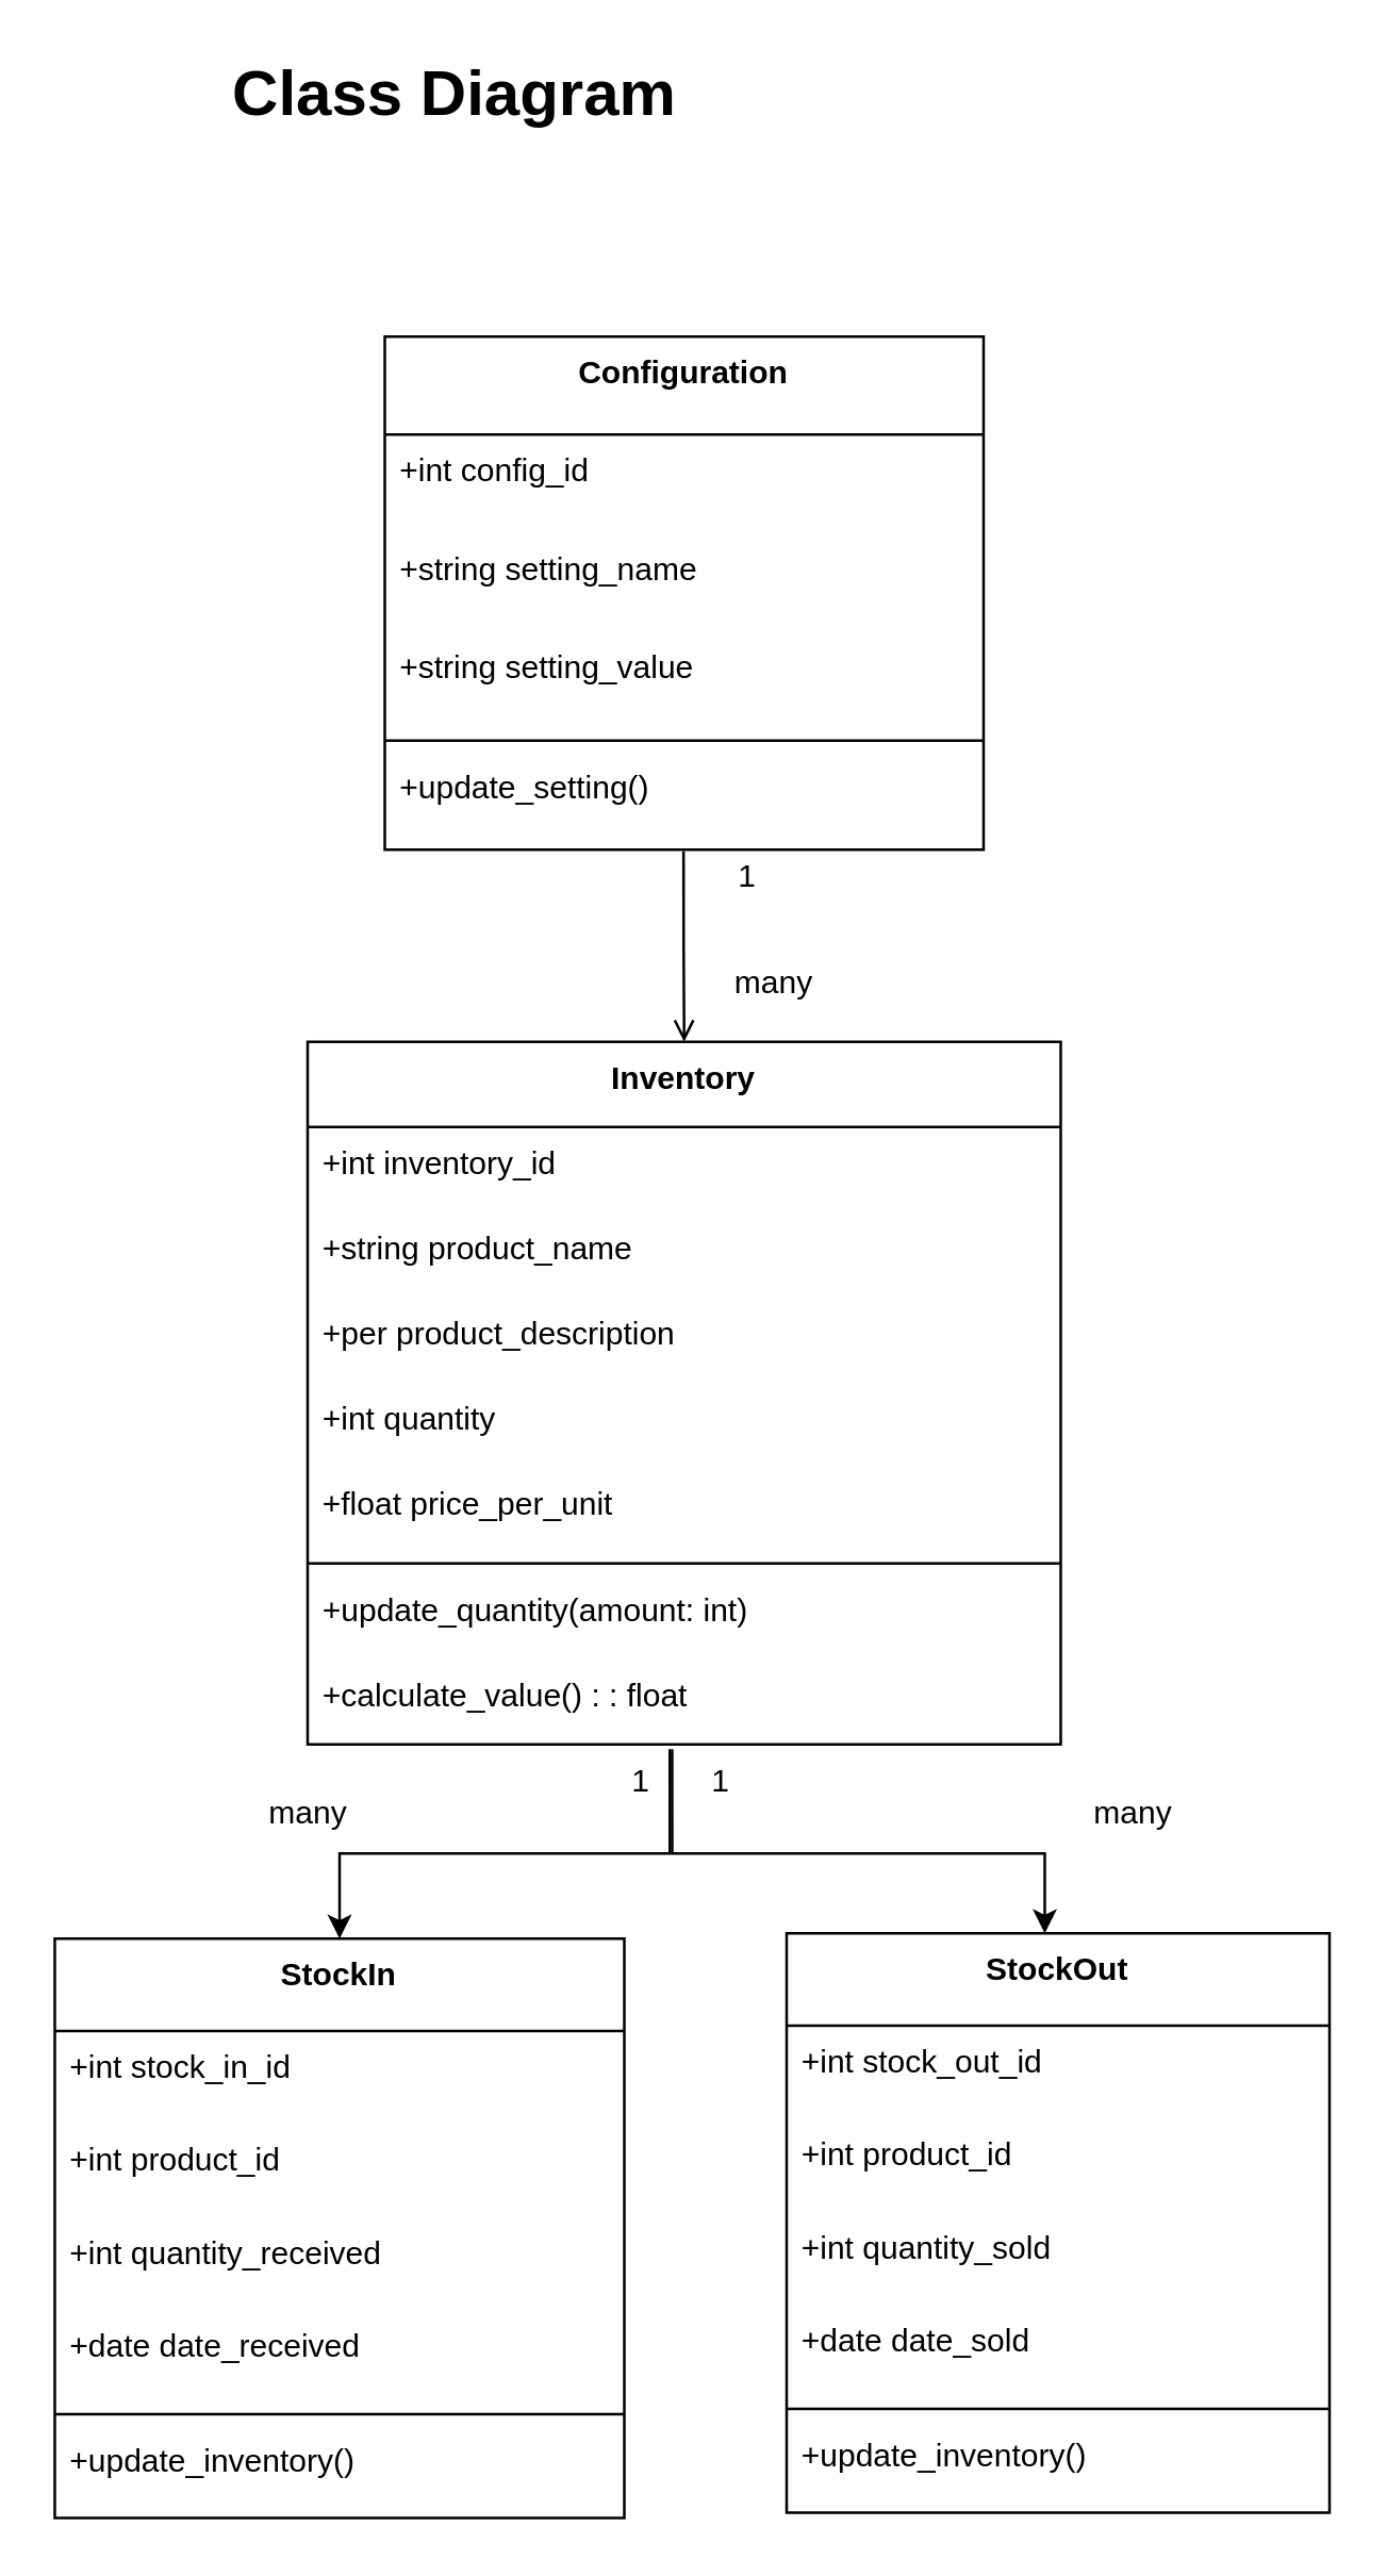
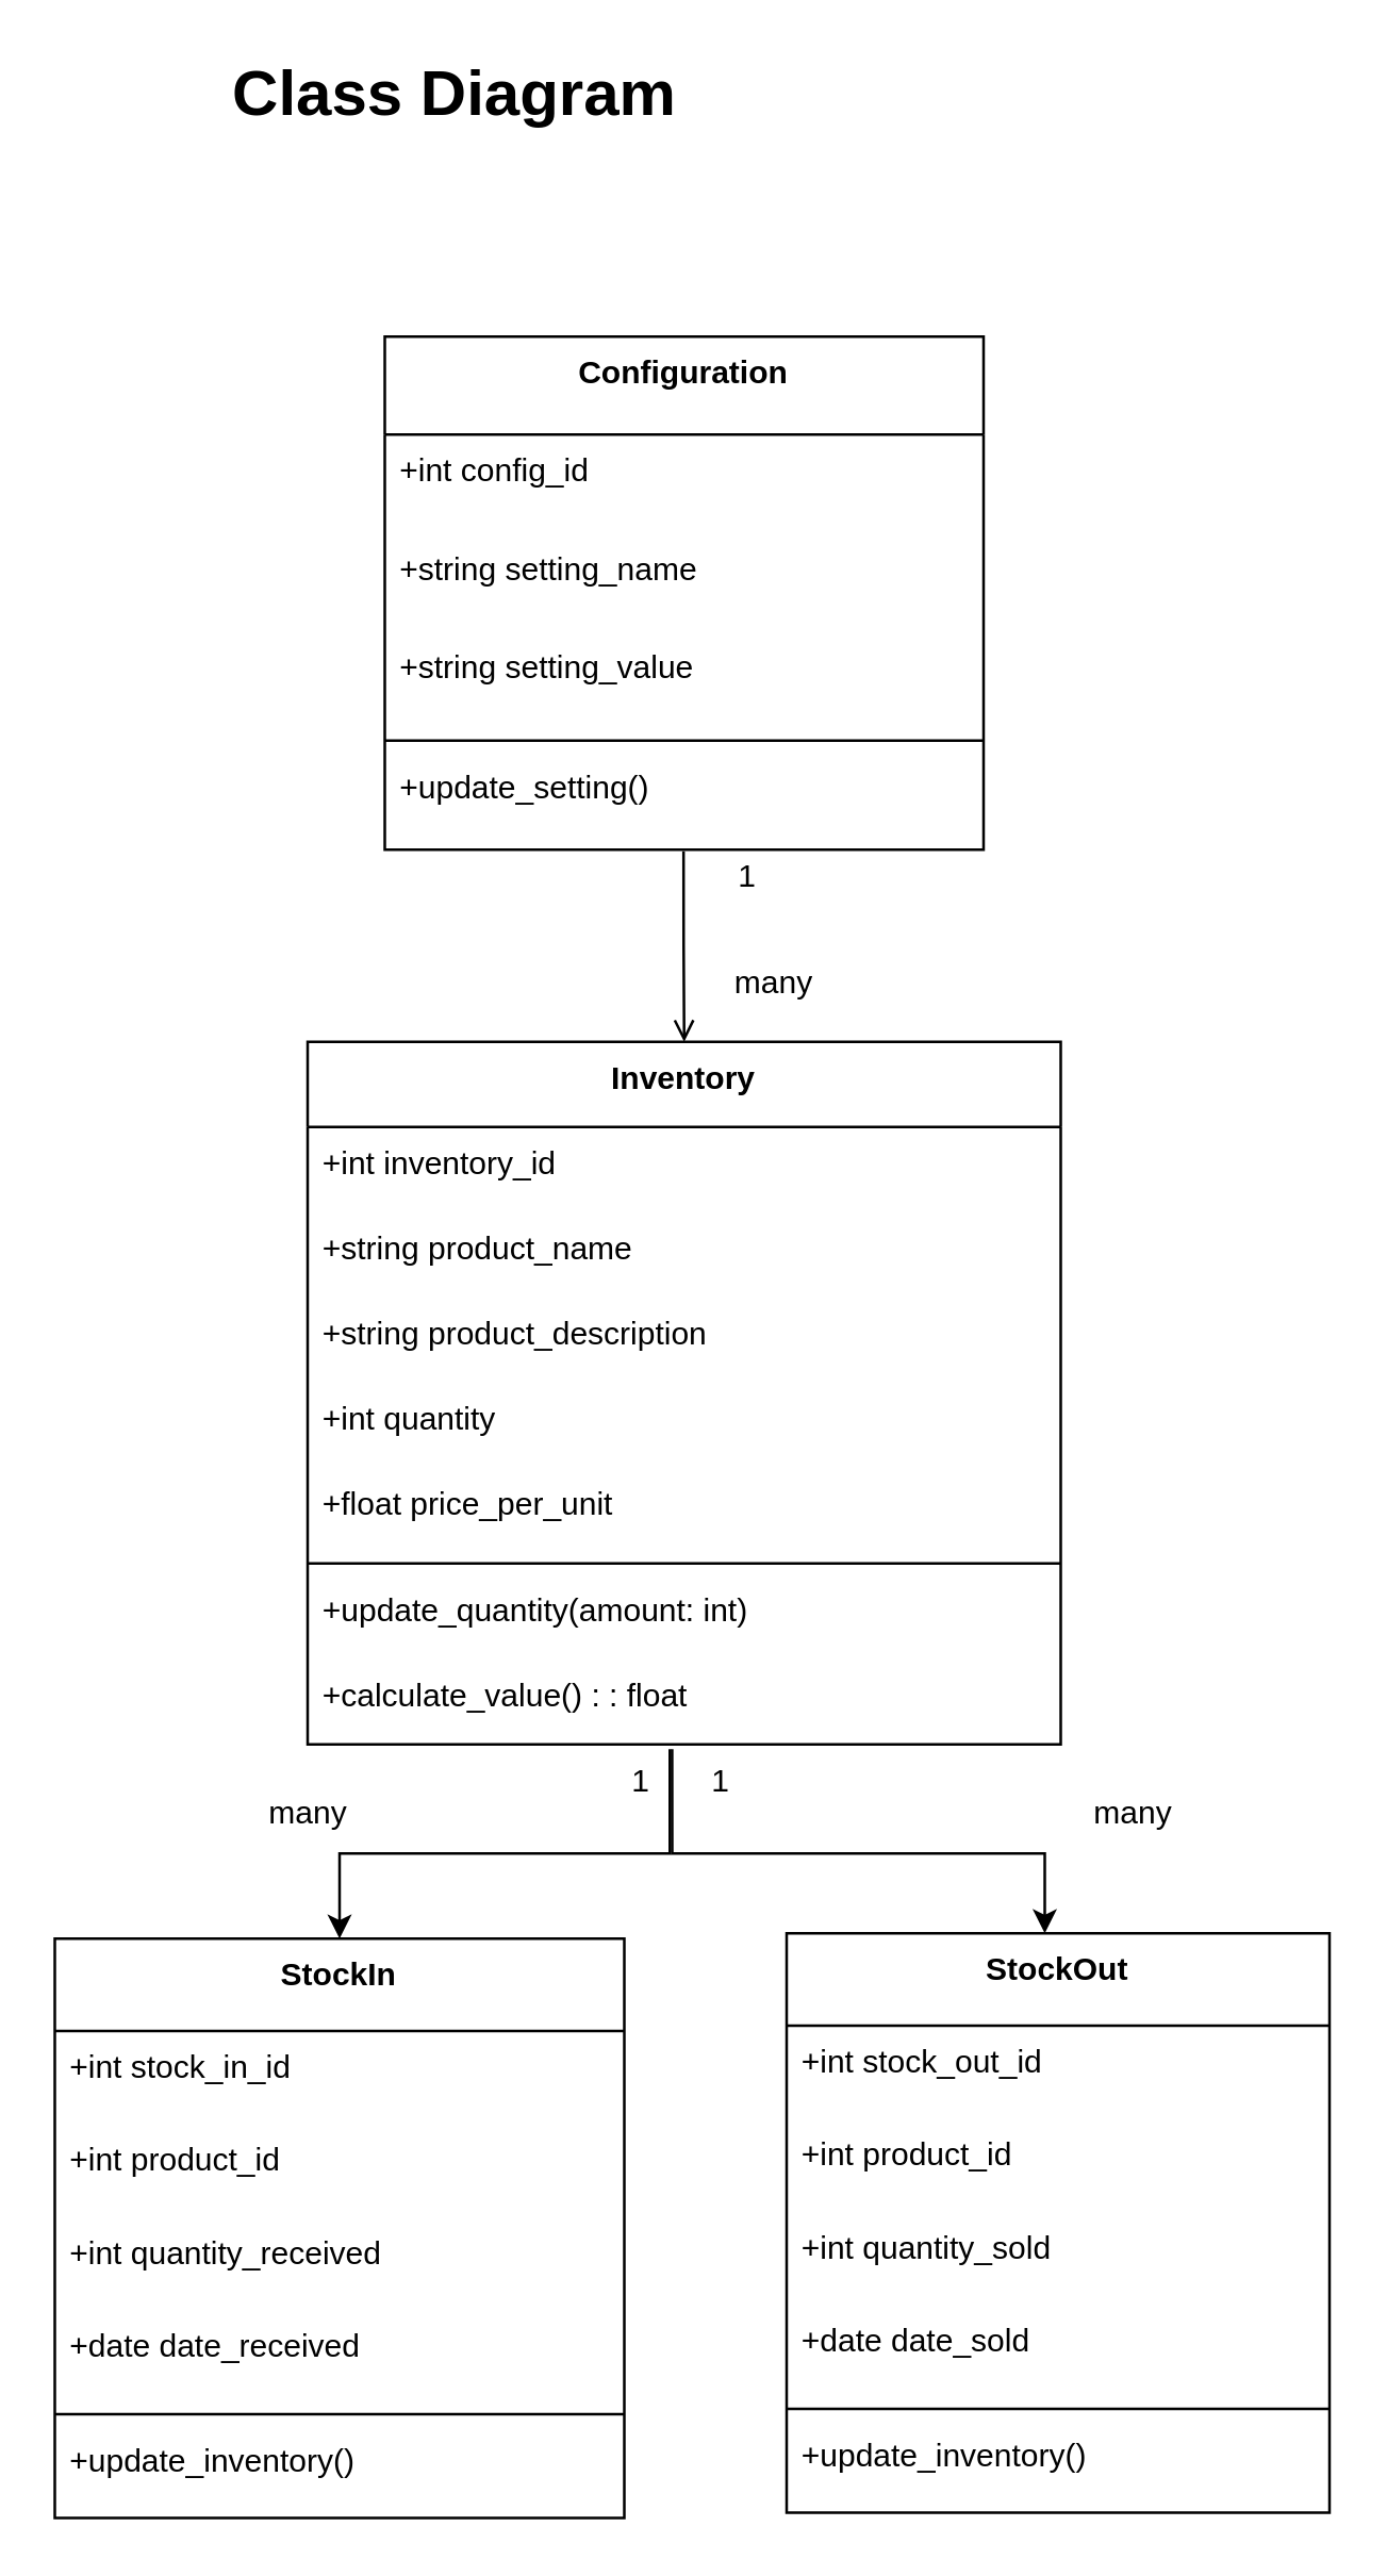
  <mxCell id="0" />
  <mxCell id="1" parent="0" />
  <mxCell id="2" value="Inventory" style="swimlane;fontStyle=1;align=center;verticalAlign=top;childLayout=stackLayout;horizontal=1;startSize=32;horizontalStack=0;resizeParent=1;resizeParentMax=0;resizeLast=0;collapsible=0;marginBottom=0;" parent="1" vertex="1"><mxGeometry x="115" y="391" width="283" height="264" as="geometry" /></mxCell>
  <mxCell id="3" value="+int inventory_id" style="text;strokeColor=none;fillColor=none;align=left;verticalAlign=top;spacingLeft=4;spacingRight=4;overflow=hidden;rotatable=0;points=[[0,0.5],[1,0.5]];portConstraint=eastwest;" parent="2" vertex="1"><mxGeometry y="32" width="283" height="32" as="geometry" /></mxCell>
  <mxCell id="4" value="+string product_name" style="text;strokeColor=none;fillColor=none;align=left;verticalAlign=top;spacingLeft=4;spacingRight=4;overflow=hidden;rotatable=0;points=[[0,0.5],[1,0.5]];portConstraint=eastwest;" parent="2" vertex="1"><mxGeometry y="64" width="283" height="32" as="geometry" /></mxCell>
- <mxCell id="5" value="+per product_description" style="text;strokeColor=none;fillColor=none;align=left;verticalAlign=top;spacingLeft=4;spacingRight=4;overflow=hidden;rotatable=0;points=[[0,0.5],[1,0.5]];portConstraint=eastwest;" parent="2" vertex="1"><mxGeometry y="96" width="283" height="32" as="geometry" /></mxCell>
+ <mxCell id="5" value="+string product_description" style="text;strokeColor=none;fillColor=none;align=left;verticalAlign=top;spacingLeft=4;spacingRight=4;overflow=hidden;rotatable=0;points=[[0,0.5],[1,0.5]];portConstraint=eastwest;" parent="2" vertex="1"><mxGeometry y="96" width="283" height="32" as="geometry" /></mxCell>
  <mxCell id="6" value="+int quantity" style="text;strokeColor=none;fillColor=none;align=left;verticalAlign=top;spacingLeft=4;spacingRight=4;overflow=hidden;rotatable=0;points=[[0,0.5],[1,0.5]];portConstraint=eastwest;" parent="2" vertex="1"><mxGeometry y="128" width="283" height="32" as="geometry" /></mxCell>
  <mxCell id="7" value="+float price_per_unit" style="text;strokeColor=none;fillColor=none;align=left;verticalAlign=top;spacingLeft=4;spacingRight=4;overflow=hidden;rotatable=0;points=[[0,0.5],[1,0.5]];portConstraint=eastwest;" parent="2" vertex="1"><mxGeometry y="160" width="283" height="32" as="geometry" /></mxCell>
  <mxCell id="8" style="line;strokeWidth=1;fillColor=none;align=left;verticalAlign=middle;spacingTop=-1;spacingLeft=3;spacingRight=3;rotatable=0;labelPosition=right;points=[];portConstraint=eastwest;strokeColor=inherit;" parent="2" vertex="1"><mxGeometry y="192" width="283" height="8" as="geometry" /></mxCell>
  <mxCell id="9" value="+update_quantity(amount: int)" style="text;strokeColor=none;fillColor=none;align=left;verticalAlign=top;spacingLeft=4;spacingRight=4;overflow=hidden;rotatable=0;points=[[0,0.5],[1,0.5]];portConstraint=eastwest;" parent="2" vertex="1"><mxGeometry y="200" width="283" height="32" as="geometry" /></mxCell>
  <mxCell id="10" value="+calculate_value() : : float" style="text;strokeColor=none;fillColor=none;align=left;verticalAlign=top;spacingLeft=4;spacingRight=4;overflow=hidden;rotatable=0;points=[[0,0.5],[1,0.5]];portConstraint=eastwest;" parent="2" vertex="1"><mxGeometry y="232" width="283" height="32" as="geometry" /></mxCell>
  <mxCell id="11" value="StockIn" style="swimlane;fontStyle=1;align=center;verticalAlign=top;childLayout=stackLayout;horizontal=1;startSize=34.667;horizontalStack=0;resizeParent=1;resizeParentMax=0;resizeLast=0;collapsible=0;marginBottom=0;" parent="1" vertex="1"><mxGeometry x="20" y="728" width="214" height="217.667" as="geometry" /></mxCell>
  <mxCell id="12" value="+int stock_in_id" style="text;strokeColor=none;fillColor=none;align=left;verticalAlign=top;spacingLeft=4;spacingRight=4;overflow=hidden;rotatable=0;points=[[0,0.5],[1,0.5]];portConstraint=eastwest;" parent="11" vertex="1"><mxGeometry y="34.667" width="214" height="35" as="geometry" /></mxCell>
  <mxCell id="13" value="+int product_id" style="text;strokeColor=none;fillColor=none;align=left;verticalAlign=top;spacingLeft=4;spacingRight=4;overflow=hidden;rotatable=0;points=[[0,0.5],[1,0.5]];portConstraint=eastwest;" parent="11" vertex="1"><mxGeometry y="69.667" width="214" height="35" as="geometry" /></mxCell>
  <mxCell id="14" value="+int quantity_received" style="text;strokeColor=none;fillColor=none;align=left;verticalAlign=top;spacingLeft=4;spacingRight=4;overflow=hidden;rotatable=0;points=[[0,0.5],[1,0.5]];portConstraint=eastwest;" parent="11" vertex="1"><mxGeometry y="104.667" width="214" height="35" as="geometry" /></mxCell>
  <mxCell id="15" value="+date date_received" style="text;strokeColor=none;fillColor=none;align=left;verticalAlign=top;spacingLeft=4;spacingRight=4;overflow=hidden;rotatable=0;points=[[0,0.5],[1,0.5]];portConstraint=eastwest;" parent="11" vertex="1"><mxGeometry y="139.667" width="214" height="35" as="geometry" /></mxCell>
  <mxCell id="16" style="line;strokeWidth=1;fillColor=none;align=left;verticalAlign=middle;spacingTop=-1;spacingLeft=3;spacingRight=3;rotatable=0;labelPosition=right;points=[];portConstraint=eastwest;strokeColor=inherit;" parent="11" vertex="1"><mxGeometry y="174.667" width="214" height="8" as="geometry" /></mxCell>
  <mxCell id="17" value="+update_inventory()" style="text;strokeColor=none;fillColor=none;align=left;verticalAlign=top;spacingLeft=4;spacingRight=4;overflow=hidden;rotatable=0;points=[[0,0.5],[1,0.5]];portConstraint=eastwest;" parent="11" vertex="1"><mxGeometry y="182.667" width="214" height="35" as="geometry" /></mxCell>
  <mxCell id="18" value="StockOut" style="swimlane;fontStyle=1;align=center;verticalAlign=top;childLayout=stackLayout;horizontal=1;startSize=34.667;horizontalStack=0;resizeParent=1;resizeParentMax=0;resizeLast=0;collapsible=0;marginBottom=0;" parent="1" vertex="1"><mxGeometry x="295" y="726" width="204" height="217.667" as="geometry" /></mxCell>
  <mxCell id="19" value="+int stock_out_id" style="text;strokeColor=none;fillColor=none;align=left;verticalAlign=top;spacingLeft=4;spacingRight=4;overflow=hidden;rotatable=0;points=[[0,0.5],[1,0.5]];portConstraint=eastwest;" parent="18" vertex="1"><mxGeometry y="34.667" width="204" height="35" as="geometry" /></mxCell>
  <mxCell id="20" value="+int product_id" style="text;strokeColor=none;fillColor=none;align=left;verticalAlign=top;spacingLeft=4;spacingRight=4;overflow=hidden;rotatable=0;points=[[0,0.5],[1,0.5]];portConstraint=eastwest;" parent="18" vertex="1"><mxGeometry y="69.667" width="204" height="35" as="geometry" /></mxCell>
  <mxCell id="21" value="+int quantity_sold" style="text;strokeColor=none;fillColor=none;align=left;verticalAlign=top;spacingLeft=4;spacingRight=4;overflow=hidden;rotatable=0;points=[[0,0.5],[1,0.5]];portConstraint=eastwest;" parent="18" vertex="1"><mxGeometry y="104.667" width="204" height="35" as="geometry" /></mxCell>
  <mxCell id="22" value="+date date_sold" style="text;strokeColor=none;fillColor=none;align=left;verticalAlign=top;spacingLeft=4;spacingRight=4;overflow=hidden;rotatable=0;points=[[0,0.5],[1,0.5]];portConstraint=eastwest;" parent="18" vertex="1"><mxGeometry y="139.667" width="204" height="35" as="geometry" /></mxCell>
  <mxCell id="23" style="line;strokeWidth=1;fillColor=none;align=left;verticalAlign=middle;spacingTop=-1;spacingLeft=3;spacingRight=3;rotatable=0;labelPosition=right;points=[];portConstraint=eastwest;strokeColor=inherit;" parent="18" vertex="1"><mxGeometry y="174.667" width="204" height="8" as="geometry" /></mxCell>
  <mxCell id="24" value="+update_inventory()" style="text;strokeColor=none;fillColor=none;align=left;verticalAlign=top;spacingLeft=4;spacingRight=4;overflow=hidden;rotatable=0;points=[[0,0.5],[1,0.5]];portConstraint=eastwest;" parent="18" vertex="1"><mxGeometry y="182.667" width="204" height="35" as="geometry" /></mxCell>
  <mxCell id="25" value="Configuration" style="swimlane;fontStyle=1;align=center;verticalAlign=top;childLayout=stackLayout;horizontal=1;startSize=36.8;horizontalStack=0;resizeParent=1;resizeParentMax=0;resizeLast=0;collapsible=0;marginBottom=0;" parent="1" vertex="1"><mxGeometry x="144" y="126" width="225" height="192.8" as="geometry" /></mxCell>
  <mxCell id="26" value="+int config_id" style="text;strokeColor=none;fillColor=none;align=left;verticalAlign=top;spacingLeft=4;spacingRight=4;overflow=hidden;rotatable=0;points=[[0,0.5],[1,0.5]];portConstraint=eastwest;" parent="25" vertex="1"><mxGeometry y="36.8" width="225" height="37" as="geometry" /></mxCell>
  <mxCell id="27" value="+string setting_name" style="text;strokeColor=none;fillColor=none;align=left;verticalAlign=top;spacingLeft=4;spacingRight=4;overflow=hidden;rotatable=0;points=[[0,0.5],[1,0.5]];portConstraint=eastwest;" parent="25" vertex="1"><mxGeometry y="73.8" width="225" height="37" as="geometry" /></mxCell>
  <mxCell id="28" value="+string setting_value" style="text;strokeColor=none;fillColor=none;align=left;verticalAlign=top;spacingLeft=4;spacingRight=4;overflow=hidden;rotatable=0;points=[[0,0.5],[1,0.5]];portConstraint=eastwest;" parent="25" vertex="1"><mxGeometry y="110.8" width="225" height="37" as="geometry" /></mxCell>
  <mxCell id="29" style="line;strokeWidth=1;fillColor=none;align=left;verticalAlign=middle;spacingTop=-1;spacingLeft=3;spacingRight=3;rotatable=0;labelPosition=right;points=[];portConstraint=eastwest;strokeColor=inherit;" parent="25" vertex="1"><mxGeometry y="147.8" width="225" height="8" as="geometry" /></mxCell>
  <mxCell id="30" value="+update_setting()" style="text;strokeColor=none;fillColor=none;align=left;verticalAlign=top;spacingLeft=4;spacingRight=4;overflow=hidden;rotatable=0;points=[[0,0.5],[1,0.5]];portConstraint=eastwest;" parent="25" vertex="1"><mxGeometry y="155.8" width="225" height="37" as="geometry" /></mxCell>
  <mxCell id="31" value="1" style="text;html=1;align=center;verticalAlign=middle;resizable=0;points=[];autosize=1;strokeColor=none;fillColor=none;" parent="1" vertex="1"><mxGeometry x="255" y="654" width="30" height="30" as="geometry" /></mxCell>
  <mxCell id="32" value="many" style="text;html=1;align=center;verticalAlign=middle;resizable=0;points=[];autosize=1;strokeColor=none;fillColor=none;" parent="1" vertex="1"><mxGeometry x="400" y="666" width="50" height="30" as="geometry" /></mxCell>
  <mxCell id="33" value="1" style="text;html=1;align=center;verticalAlign=middle;resizable=0;points=[];autosize=1;strokeColor=none;fillColor=none;" parent="1" vertex="1"><mxGeometry x="225" y="654" width="30" height="30" as="geometry" /></mxCell>
  <mxCell id="34" value="many" style="text;html=1;align=center;verticalAlign=middle;resizable=0;points=[];autosize=1;strokeColor=none;fillColor=none;" parent="1" vertex="1"><mxGeometry x="90" y="666" width="50" height="30" as="geometry" /></mxCell>
  <mxCell id="35" value="1" style="text;html=1;align=center;verticalAlign=middle;resizable=0;points=[];autosize=1;strokeColor=none;fillColor=none;" parent="1" vertex="1"><mxGeometry x="265" y="314" width="30" height="30" as="geometry" /></mxCell>
  <mxCell id="36" value="many" style="text;html=1;align=center;verticalAlign=middle;resizable=0;points=[];autosize=1;strokeColor=none;fillColor=none;" parent="1" vertex="1"><mxGeometry x="265" y="354" width="50" height="30" as="geometry" /></mxCell>
  <mxCell id="37" style="edgeStyle=orthogonalEdgeStyle;rounded=0;orthogonalLoop=1;jettySize=auto;html=1;exitX=0.499;exitY=1.017;exitDx=0;exitDy=0;exitPerimeter=0;endArrow=open;" parent="1" source="30" target="2" edge="1"><mxGeometry relative="1" as="geometry" /></mxCell>
  <mxCell id="38" style="edgeStyle=orthogonalEdgeStyle;rounded=0;orthogonalLoop=1;jettySize=auto;html=1;exitX=0.87;exitY=0.094;exitDx=0;exitDy=0;exitPerimeter=0;" parent="1" source="33" target="11" edge="1"><mxGeometry relative="1" as="geometry"><Array as="points"><mxPoint x="251" y="696" /><mxPoint x="127" y="696" /></Array></mxGeometry></mxCell>
  <mxCell id="39" style="edgeStyle=orthogonalEdgeStyle;rounded=0;orthogonalLoop=1;jettySize=auto;html=1;exitX=0.899;exitY=0.094;exitDx=0;exitDy=0;exitPerimeter=0;" parent="1" source="33" target="18" edge="1"><mxGeometry relative="1" as="geometry"><Array as="points"><mxPoint x="252" y="696" /><mxPoint x="392" y="696" /></Array></mxGeometry></mxCell>
  <mxCell id="40" value="&lt;font style=&quot;font-size: 24px;&quot;&gt;&lt;b&gt;Class Diagram&lt;/b&gt;&lt;/font&gt;" style="text;html=1;align=center;verticalAlign=middle;whiteSpace=wrap;rounded=0;" vertex="1" parent="1"><mxGeometry x="70" y="20" width="201" height="30" as="geometry" /></mxCell>
